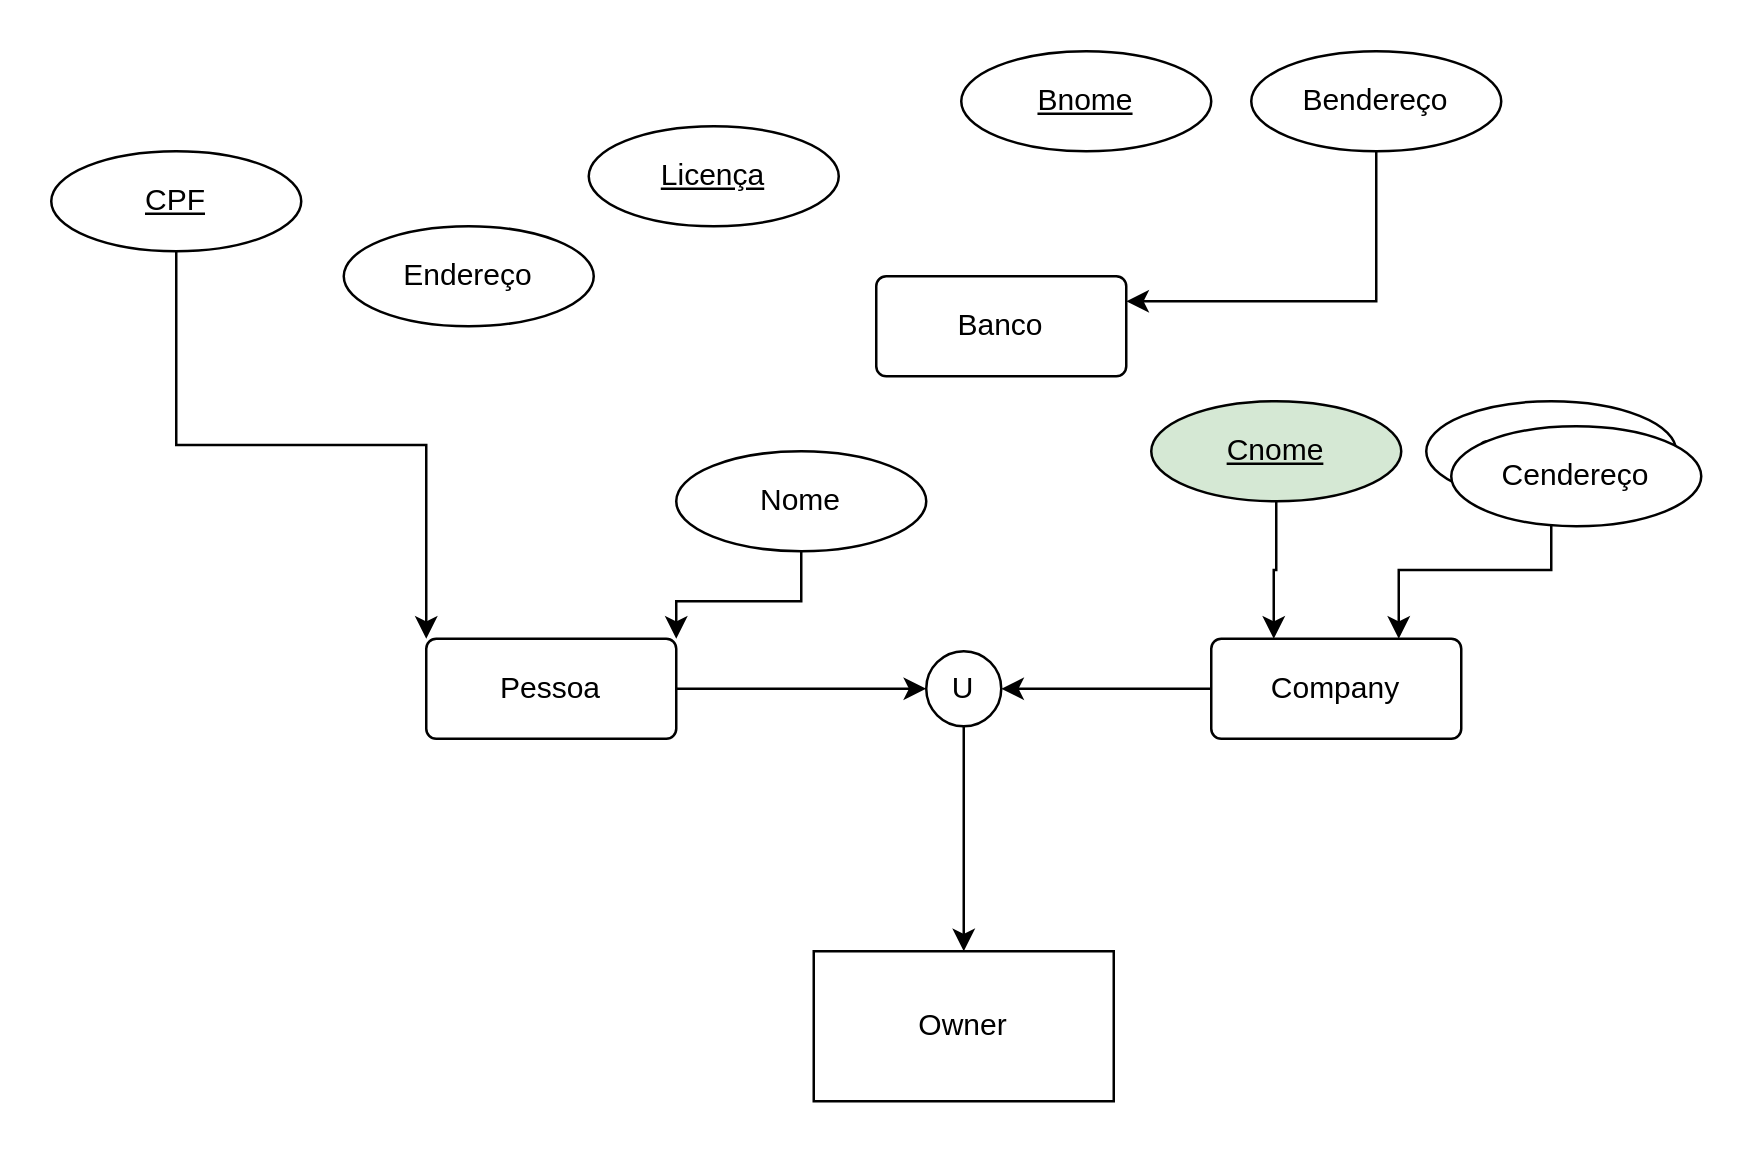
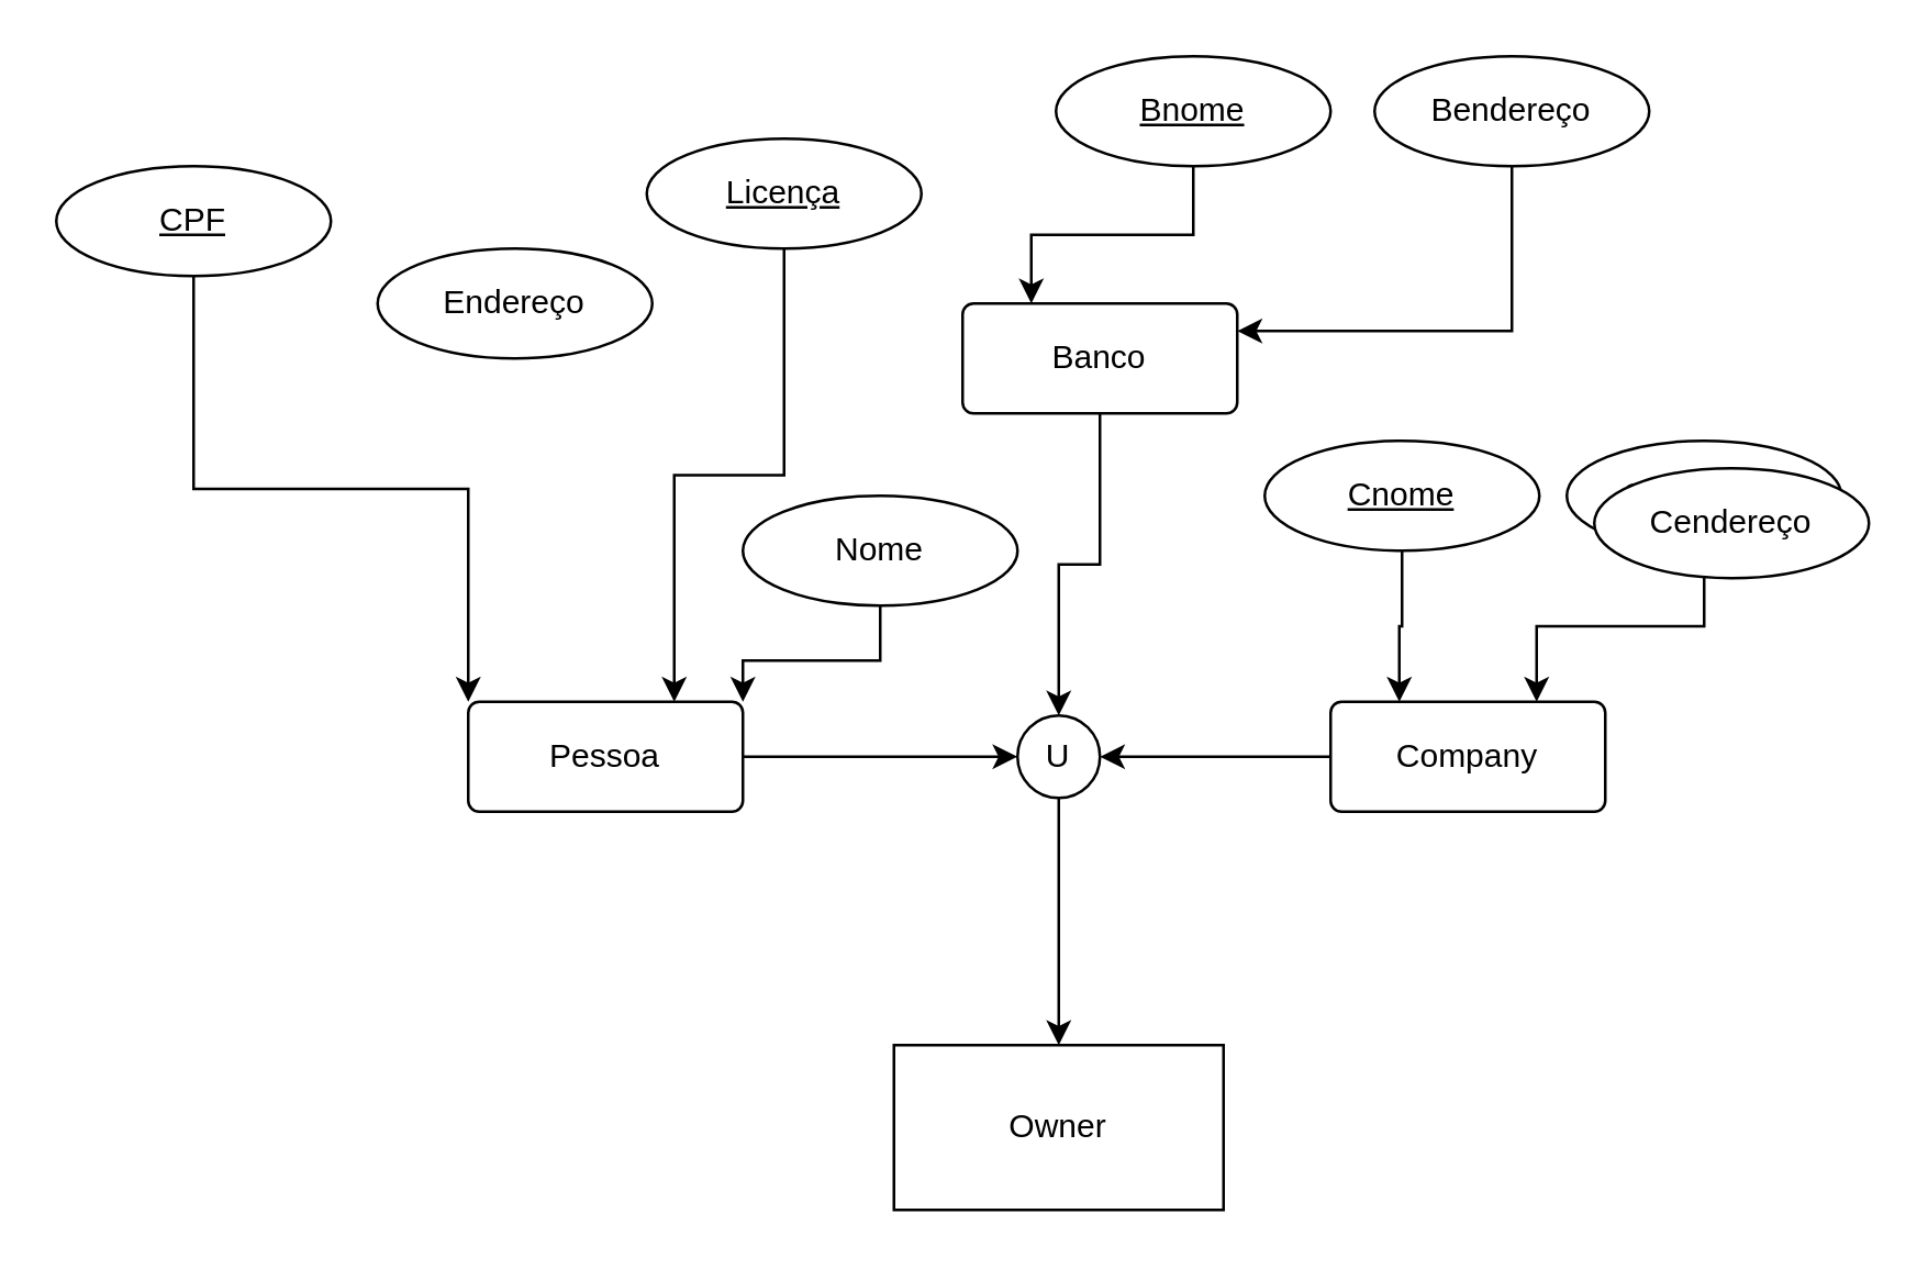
  <mxCell id="0" />
  <mxCell id="1" parent="0" />
  <mxCell id="2" style="edgeStyle=orthogonalEdgeStyle;rounded=0;orthogonalLoop=1;jettySize=auto;html=1;exitX=1;exitY=0.5;exitDx=0;exitDy=0;entryX=0;entryY=0.5;entryDx=0;entryDy=0;" edge="1" parent="1" source="3" target="9"><mxGeometry relative="1" as="geometry" /></mxCell>
  <mxCell id="3" value="Pessoa" style="rounded=1;arcSize=10;whiteSpace=wrap;html=1;align=center;" vertex="1" parent="1"><mxGeometry x="170" y="255" width="100" height="40" as="geometry" /></mxCell>
+ <mxCell id="4" style="edgeStyle=orthogonalEdgeStyle;rounded=0;orthogonalLoop=1;jettySize=auto;html=1;exitX=0.5;exitY=1;exitDx=0;exitDy=0;entryX=0.5;entryY=0;entryDx=0;entryDy=0;" edge="1" parent="1" source="5" target="9"><mxGeometry relative="1" as="geometry" /></mxCell>
  <mxCell id="5" value="Banco" style="rounded=1;arcSize=10;whiteSpace=wrap;html=1;align=center;" vertex="1" parent="1"><mxGeometry x="350" y="110" width="100" height="40" as="geometry" /></mxCell>
  <mxCell id="6" style="edgeStyle=orthogonalEdgeStyle;rounded=0;orthogonalLoop=1;jettySize=auto;html=1;exitX=0;exitY=0.5;exitDx=0;exitDy=0;entryX=1;entryY=0.5;entryDx=0;entryDy=0;" edge="1" parent="1" source="7" target="9"><mxGeometry relative="1" as="geometry" /></mxCell>
  <mxCell id="7" value="Company" style="rounded=1;arcSize=10;whiteSpace=wrap;html=1;align=center;" vertex="1" parent="1"><mxGeometry x="484" y="255" width="100" height="40" as="geometry" /></mxCell>
  <mxCell id="8" style="edgeStyle=orthogonalEdgeStyle;rounded=0;orthogonalLoop=1;jettySize=auto;html=1;exitX=0.5;exitY=1;exitDx=0;exitDy=0;" edge="1" parent="1" source="9" target="10"><mxGeometry relative="1" as="geometry" /></mxCell>
  <mxCell id="9" value="U" style="ellipse;whiteSpace=wrap;html=1;aspect=fixed;" vertex="1" parent="1"><mxGeometry x="370" y="260" width="30" height="30" as="geometry" /></mxCell>
  <mxCell id="10" value="Owner" style="rounded=0;whiteSpace=wrap;html=1;" vertex="1" parent="1"><mxGeometry x="325" y="380" width="120" height="60" as="geometry" /></mxCell>
+ <mxCell id="11" style="edgeStyle=orthogonalEdgeStyle;rounded=0;orthogonalLoop=1;jettySize=auto;html=1;exitX=0.5;exitY=1;exitDx=0;exitDy=0;entryX=0.75;entryY=0;entryDx=0;entryDy=0;" edge="1" parent="1" source="12" target="3"><mxGeometry relative="1" as="geometry" /></mxCell>
  <mxCell id="12" value="Licença" style="ellipse;whiteSpace=wrap;html=1;align=center;fontStyle=4;" vertex="1" parent="1"><mxGeometry x="235" y="50" width="100" height="40" as="geometry" /></mxCell>
  <mxCell id="13" style="edgeStyle=orthogonalEdgeStyle;rounded=0;orthogonalLoop=1;jettySize=auto;html=1;exitX=0.5;exitY=1;exitDx=0;exitDy=0;entryX=0;entryY=0;entryDx=0;entryDy=0;" edge="1" parent="1" source="14" target="3"><mxGeometry relative="1" as="geometry" /></mxCell>
  <mxCell id="14" value="CPF" style="ellipse;whiteSpace=wrap;html=1;align=center;fontStyle=4;" vertex="1" parent="1"><mxGeometry x="20" y="60" width="100" height="40" as="geometry" /></mxCell>
  <mxCell id="15" style="edgeStyle=orthogonalEdgeStyle;rounded=0;orthogonalLoop=1;jettySize=auto;html=1;exitX=0.5;exitY=1;exitDx=0;exitDy=0;entryX=1;entryY=0;entryDx=0;entryDy=0;" edge="1" parent="1" source="16" target="3"><mxGeometry relative="1" as="geometry" /></mxCell>
  <mxCell id="16" value="Nome" style="ellipse;whiteSpace=wrap;html=1;align=center;" vertex="1" parent="1"><mxGeometry x="270" y="180" width="100" height="40" as="geometry" /></mxCell>
  <mxCell id="17" value="Endereço" style="ellipse;whiteSpace=wrap;html=1;align=center;" vertex="1" parent="1"><mxGeometry x="137" y="90" width="100" height="40" as="geometry" /></mxCell>
+ <mxCell id="18" style="edgeStyle=orthogonalEdgeStyle;rounded=0;orthogonalLoop=1;jettySize=auto;html=1;exitX=0.5;exitY=1;exitDx=0;exitDy=0;entryX=0.25;entryY=0;entryDx=0;entryDy=0;" edge="1" parent="1" source="19" target="5"><mxGeometry relative="1" as="geometry" /></mxCell>
  <mxCell id="19" value="Bnome" style="ellipse;whiteSpace=wrap;html=1;align=center;fontStyle=4;" vertex="1" parent="1"><mxGeometry x="384" y="20" width="100" height="40" as="geometry" /></mxCell>
  <mxCell id="20" style="edgeStyle=orthogonalEdgeStyle;rounded=0;orthogonalLoop=1;jettySize=auto;html=1;exitX=0.5;exitY=1;exitDx=0;exitDy=0;entryX=1;entryY=0.25;entryDx=0;entryDy=0;" edge="1" parent="1" source="21" target="5"><mxGeometry relative="1" as="geometry" /></mxCell>
  <mxCell id="21" value="Bendereço" style="ellipse;whiteSpace=wrap;html=1;align=center;" vertex="1" parent="1"><mxGeometry x="500" y="20" width="100" height="40" as="geometry" /></mxCell>
  <mxCell id="22" style="edgeStyle=orthogonalEdgeStyle;rounded=0;orthogonalLoop=1;jettySize=auto;html=1;exitX=0.5;exitY=1;exitDx=0;exitDy=0;entryX=0.25;entryY=0;entryDx=0;entryDy=0;" edge="1" parent="1" source="23" target="7"><mxGeometry relative="1" as="geometry" /></mxCell>
- <mxCell id="23" value="Cnome" style="ellipse;whiteSpace=wrap;html=1;align=center;fontStyle=4;fillColor=#d5e8d4;" vertex="1" parent="1"><mxGeometry x="460" y="160" width="100" height="40" as="geometry" /></mxCell>
+ <mxCell id="23" value="Cnome" style="ellipse;whiteSpace=wrap;html=1;align=center;fontStyle=4;" vertex="1" parent="1"><mxGeometry x="460" y="160" width="100" height="40" as="geometry" /></mxCell>
  <mxCell id="24" style="edgeStyle=orthogonalEdgeStyle;rounded=0;orthogonalLoop=1;jettySize=auto;html=1;exitX=0.5;exitY=1;exitDx=0;exitDy=0;entryX=0.75;entryY=0;entryDx=0;entryDy=0;" edge="1" parent="1" source="25" target="7"><mxGeometry relative="1" as="geometry" /></mxCell>
  <mxCell id="25" value="Cendereço" style="ellipse;whiteSpace=wrap;html=1;align=center;" vertex="1" parent="1"><mxGeometry x="570" y="160" width="100" height="40" as="geometry" /></mxCell>
  <mxCell id="26" value="Cendereço" style="ellipse;whiteSpace=wrap;html=1;align=center;" vertex="1" parent="1"><mxGeometry x="580" y="170" width="100" height="40" as="geometry" /></mxCell>
